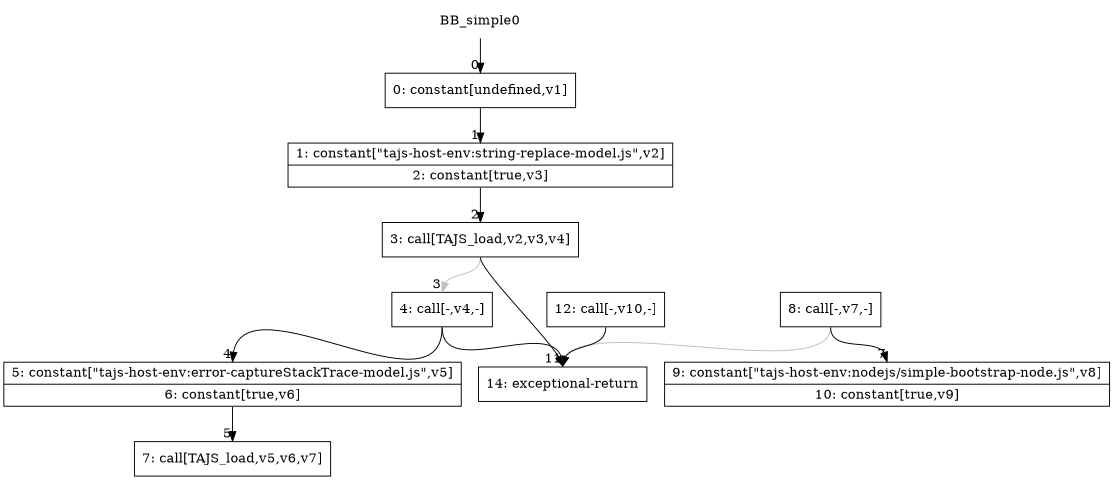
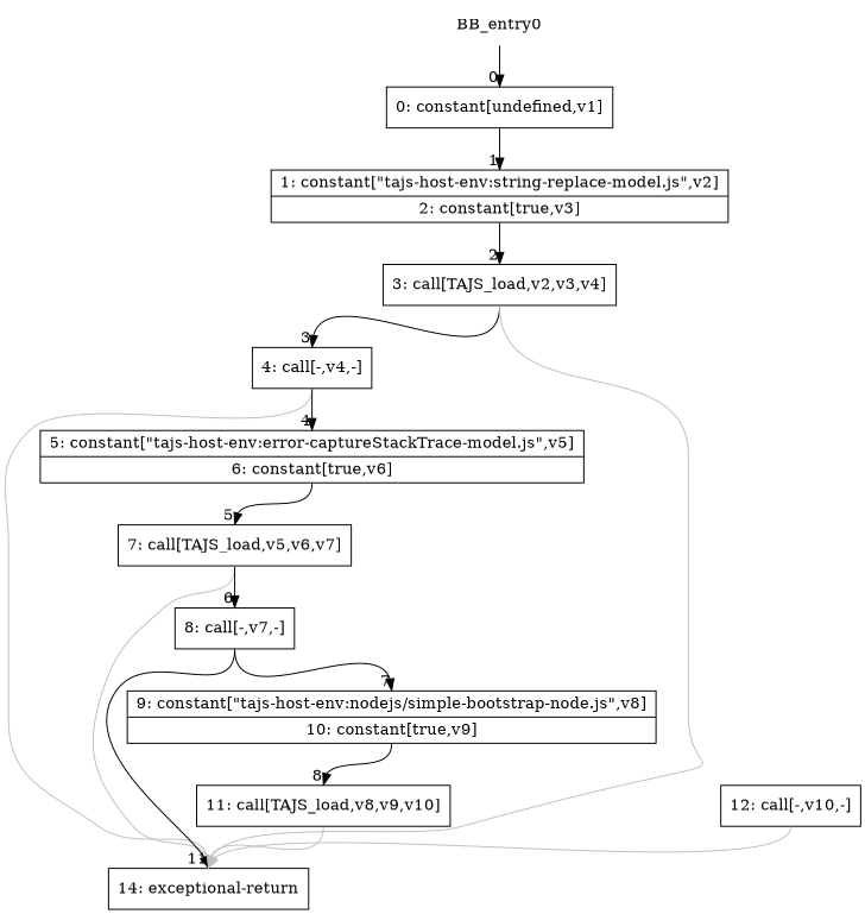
  digraph {
    fontname="DejaVu Serif"
    rankdir=TD
    node [fontname="DejaVu Serif" shape=record]
    edge [fontname="DejaVu Serif" headport=n tailport=s]
-   BB_entry0 [shape=none label=BB_simple0]
+   BB_entry0 [shape=none]
    n2 [label="{0: constant[undefined,v1]}"]
    n3 [label="{1: constant[\"tajs-host-env:string-replace-model.js\",v2]|2: constant[true,v3]}"]
    n4 [label="{3: call[TAJS_load,v2,v3,v4]}"]
    n5 [label="{4: call[-,v4,-]}"]
    n6 [label="{14: exceptional-return}"]
    n7 [label="{5: constant[\"tajs-host-env:error-captureStackTrace-model.js\",v5]|6: constant[true,v6]}"]
    n8 [label="{7: call[TAJS_load,v5,v6,v7]}"]
    n9 [label="{8: call[-,v7,-]}"]
    n10 [label="{9: constant[\"tajs-host-env:nodejs/simple-bootstrap-node.js\",v8]|10: constant[true,v9]}"]
+   n11 [label="{11: call[TAJS_load,v8,v9,v10]}"]
    n12 [label="{12: call[-,v10,-]}"]
    BB_entry0 -> n2 [headlabel="    0"]
    n2 -> n3 [headlabel="      1"]
    n3 -> n4 [headlabel="      2"]
-   n4 -> n5 [headlabel="      3" color=gray]
-   n4 -> n6 [color=black headlabel="      11"]
-   n5 -> n6 [color=black]
+   n4 -> n5 [headlabel="      3"]
+   n4 -> n6 [color=gray headlabel="      11"]
+   n5 -> n6 [color=gray]
    n5 -> n7 [headlabel="      4"]
    n7 -> n8 [headlabel="      5"]
-   n9 -> n6 [color=gray]
+   n8 -> n6 [color=gray]
+   n8 -> n9 [headlabel="      6"]
+   n9 -> n6 [color=black]
    n9 -> n10 [headlabel="      7"]
-   n12 -> n6 [color=black]
+   n10 -> n11 [headlabel="      8"]
+   n11 -> n6 [color=gray]
+   n12 -> n6 [color=gray]
  }
